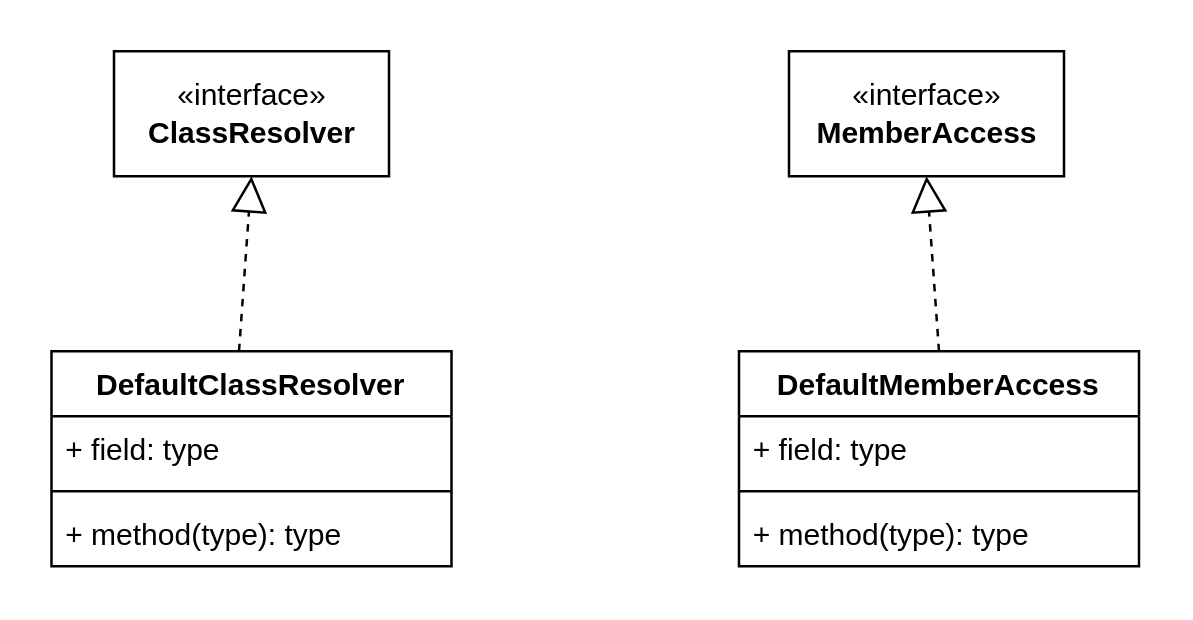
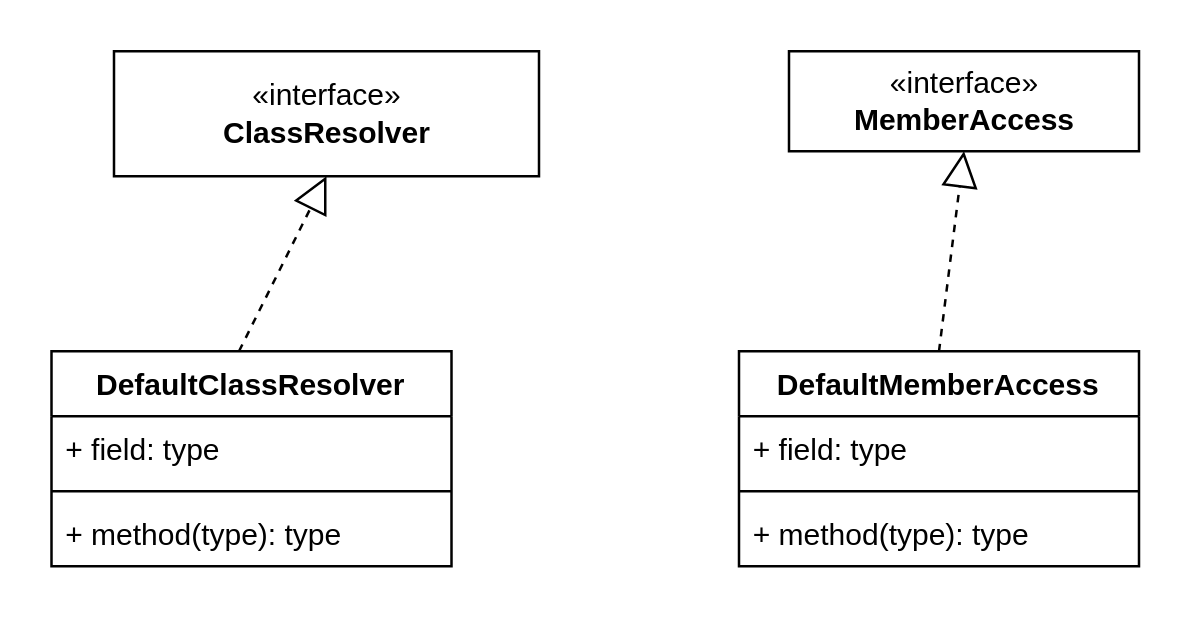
  <mxCell id="0" />
  <mxCell id="1" parent="0" />
- <mxCell id="2" value="«interface»&lt;br&gt;&lt;b&gt;ClassResolver&lt;/b&gt;" style="html=1;" vertex="1" parent="1"><mxGeometry x="45" y="20" width="110" height="50" as="geometry" /></mxCell>
+ <mxCell id="2" value="«interface»&lt;br&gt;&lt;b&gt;ClassResolver&lt;/b&gt;" style="html=1;" vertex="1" parent="1"><mxGeometry x="45" y="20" width="170" height="50" as="geometry" /></mxCell>
  <mxCell id="3" value="DefaultClassResolver" style="swimlane;fontStyle=1;align=center;verticalAlign=top;childLayout=stackLayout;horizontal=1;startSize=26;horizontalStack=0;resizeParent=1;resizeParentMax=0;resizeLast=0;collapsible=1;marginBottom=0;" vertex="1" parent="1"><mxGeometry x="20" y="140" width="160" height="86" as="geometry" /></mxCell>
  <mxCell id="4" value="" style="endArrow=block;dashed=1;endFill=0;endSize=12;html=1;entryX=0.5;entryY=1;entryDx=0;entryDy=0;" edge="1" parent="3" target="2"><mxGeometry width="160" relative="1" as="geometry"><mxPoint x="75" as="sourcePoint" /><mxPoint x="235" as="targetPoint" /></mxGeometry></mxCell>
  <mxCell id="5" value="+ field: type" style="text;strokeColor=none;fillColor=none;align=left;verticalAlign=top;spacingLeft=4;spacingRight=4;overflow=hidden;rotatable=0;points=[[0,0.5],[1,0.5]];portConstraint=eastwest;" vertex="1" parent="3"><mxGeometry y="26" width="160" height="26" as="geometry" /></mxCell>
  <mxCell id="6" value="" style="line;strokeWidth=1;fillColor=none;align=left;verticalAlign=middle;spacingTop=-1;spacingLeft=3;spacingRight=3;rotatable=0;labelPosition=right;points=[];portConstraint=eastwest;" vertex="1" parent="3"><mxGeometry y="52" width="160" height="8" as="geometry" /></mxCell>
  <mxCell id="7" value="+ method(type): type" style="text;strokeColor=none;fillColor=none;align=left;verticalAlign=top;spacingLeft=4;spacingRight=4;overflow=hidden;rotatable=0;points=[[0,0.5],[1,0.5]];portConstraint=eastwest;" vertex="1" parent="3"><mxGeometry y="60" width="160" height="26" as="geometry" /></mxCell>
- <mxCell id="8" value="«interface»&lt;br&gt;&lt;b&gt;MemberAccess&lt;/b&gt;" style="html=1;" vertex="1" parent="1"><mxGeometry x="315" y="20" width="110" height="50" as="geometry" /></mxCell>
+ <mxCell id="8" value="«interface»&lt;br&gt;&lt;b&gt;MemberAccess&lt;/b&gt;" style="html=1;" vertex="1" parent="1"><mxGeometry x="315" y="20" width="140" height="40" as="geometry" /></mxCell>
  <mxCell id="9" value="DefaultMemberAccess" style="swimlane;fontStyle=1;align=center;verticalAlign=top;childLayout=stackLayout;horizontal=1;startSize=26;horizontalStack=0;resizeParent=1;resizeParentMax=0;resizeLast=0;collapsible=1;marginBottom=0;" vertex="1" parent="1"><mxGeometry x="295" y="140" width="160" height="86" as="geometry" /></mxCell>
  <mxCell id="10" value="" style="endArrow=block;dashed=1;endFill=0;endSize=12;html=1;entryX=0.5;entryY=1;entryDx=0;entryDy=0;" edge="1" parent="9" target="8"><mxGeometry width="160" relative="1" as="geometry"><mxPoint x="80" as="sourcePoint" /><mxPoint x="240" as="targetPoint" /></mxGeometry></mxCell>
  <mxCell id="11" value="+ field: type" style="text;strokeColor=none;fillColor=none;align=left;verticalAlign=top;spacingLeft=4;spacingRight=4;overflow=hidden;rotatable=0;points=[[0,0.5],[1,0.5]];portConstraint=eastwest;" vertex="1" parent="9"><mxGeometry y="26" width="160" height="26" as="geometry" /></mxCell>
  <mxCell id="12" value="" style="line;strokeWidth=1;fillColor=none;align=left;verticalAlign=middle;spacingTop=-1;spacingLeft=3;spacingRight=3;rotatable=0;labelPosition=right;points=[];portConstraint=eastwest;" vertex="1" parent="9"><mxGeometry y="52" width="160" height="8" as="geometry" /></mxCell>
  <mxCell id="13" value="+ method(type): type" style="text;strokeColor=none;fillColor=none;align=left;verticalAlign=top;spacingLeft=4;spacingRight=4;overflow=hidden;rotatable=0;points=[[0,0.5],[1,0.5]];portConstraint=eastwest;" vertex="1" parent="9"><mxGeometry y="60" width="160" height="26" as="geometry" /></mxCell>
